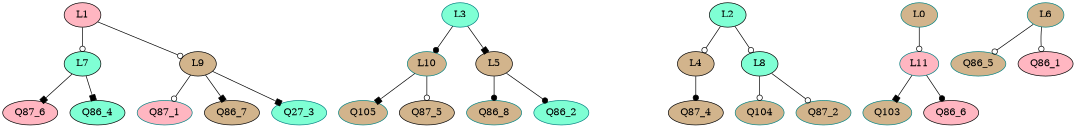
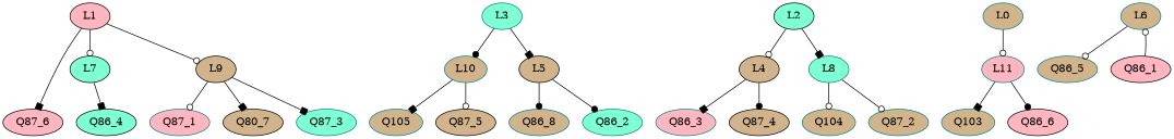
  digraph {
    node [color=teal fillcolor=tan style=filled]
    edge [arrowhead=odot color=black]
    L7 [color=black fillcolor=aquamarine]
    Q87_6 [color=black fillcolor=lightpink]
    Q86_4 [color=black fillcolor=aquamarine]
    Q87_1 [fillcolor=lightpink]
    L10
    Q105
    Q87_5 [color=black]
+   Q86_3 [fillcolor=lightpink]
    Q86_8
    L11 [fillcolor=lightpink]
    Q103
    Q86_6 [color=black fillcolor=lightpink]
    L3 [fillcolor=aquamarine]
    L5 [color=black]
    L9 [color=black]
-   Q86_7 [color=black]
-   Q87_3 [fillcolor=aquamarine label=Q27_3]
+   Q86_7 [color=black label=Q80_7]
+   Q87_3 [fillcolor=aquamarine]
    Q86_5
    L4 [color=black]
    Q87_4 [color=black]
    L2 [color=black fillcolor=aquamarine]
-   L8 [color=black fillcolor=aquamarine]
+   L8 [fillcolor=aquamarine]
    Q104
    Q87_2
    L6
    Q86_1 [color=black fillcolor=lightpink]
    Q86_2 [fillcolor=aquamarine]
    L1 [color=black fillcolor=lightpink]
    L0
    subgraph sub_1 {
    }
    subgraph sub_2 {
      L7
      Q87_6
      Q86_4
      Q87_1
      L10
      Q105
      Q87_5
+     Q86_3
      Q86_8
      L11
      Q103
      Q86_6
      L3
      L5
      L9
      Q86_7
      Q87_3
      Q86_5
      L4
      Q87_4
      L2
      L8
      Q104
      Q87_2
      L6
      Q86_1
      Q86_2
      L1
      L0
    }
-   L7 -> Q87_6 [arrowhead=box]
+   L1 -> Q87_6 [arrowhead=box]
    L7 -> Q86_4 [arrowhead=box]
    L10 -> Q105 [arrowhead=box]
    L10 -> Q87_5
    L11 -> Q103 [arrowhead=box]
    L11 -> Q86_6 [arrowhead=dot]
    L3 -> L10 [arrowhead=dot]
    L3 -> L5 [arrowhead=box]
    L5 -> Q86_8 [arrowhead=dot]
    L5 -> Q86_2 [arrowhead=dot]
    L9 -> Q87_1
    L9 -> Q86_7 [arrowhead=box]
    L9 -> Q87_3 [arrowhead=box]
+   L4 -> Q86_3 [arrowhead=box]
    L4 -> Q87_4 [arrowhead=dot]
    L2 -> L4
-   L2 -> L8
+   L2 -> L8 [arrowhead=box]
    L8 -> Q104
    L8 -> Q87_2
    L6 -> Q86_5
-   L6 -> Q86_1
+   Q86_1 -> L6
    L1 -> L7
    L1 -> L9
    L0 -> L11
  }
